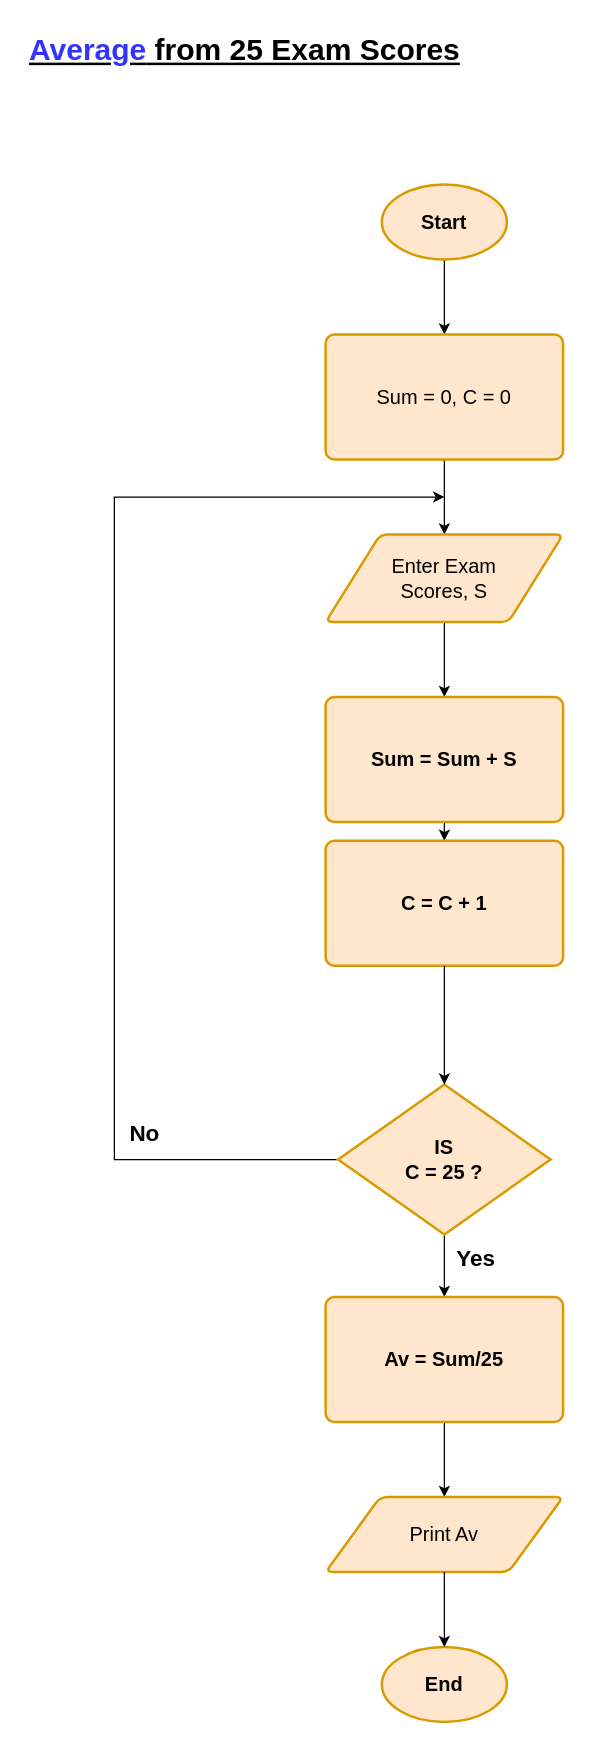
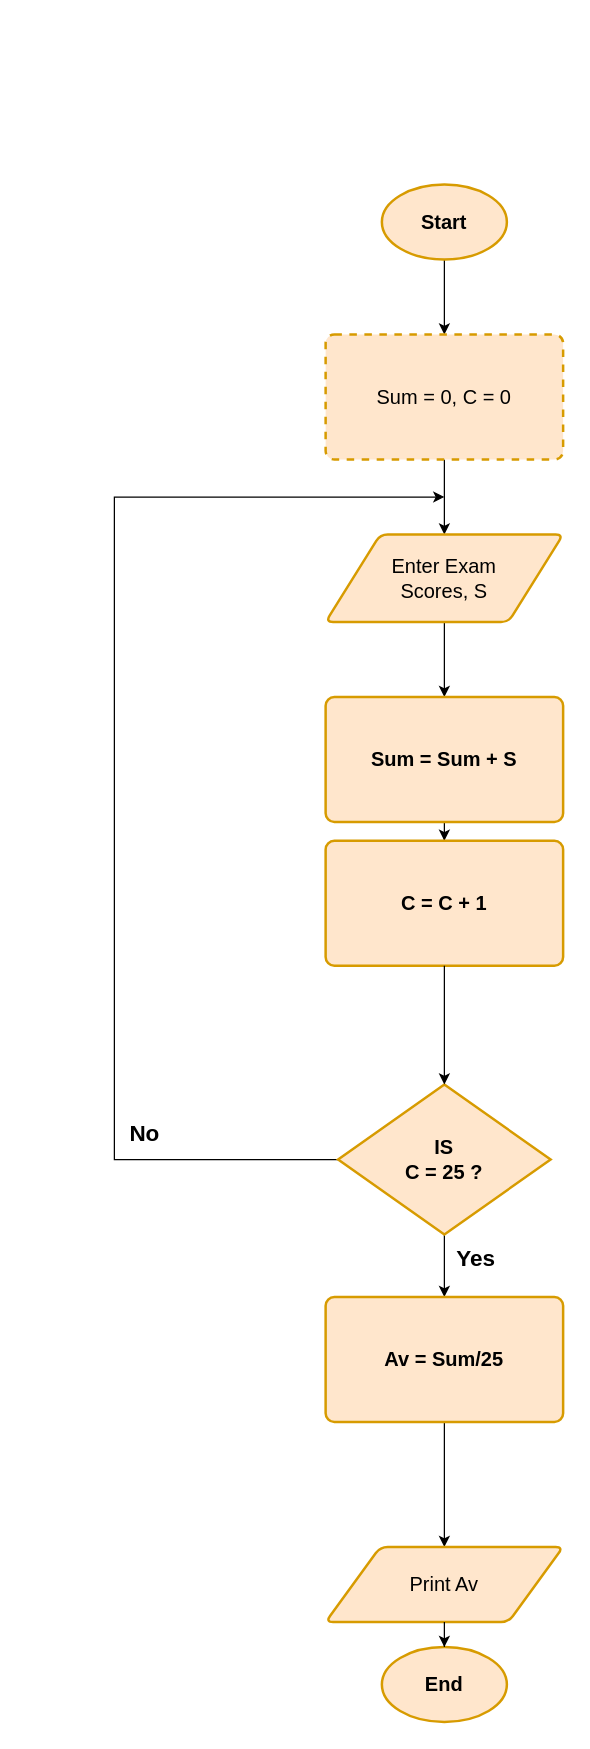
  <mxCell id="0" />
  <mxCell id="1" parent="0" />
  <mxCell id="2" style="edgeStyle=orthogonalEdgeStyle;rounded=0;orthogonalLoop=1;jettySize=auto;html=1;fontSize=16;" edge="1" parent="1" source="3" target="5"><mxGeometry relative="1" as="geometry" /></mxCell>
  <mxCell id="3" value="Start" style="strokeWidth=2;html=1;shape=mxgraph.flowchart.start_1;whiteSpace=wrap;fillColor=#ffe6cc;strokeColor=#d79b00;fontSize=16;fontStyle=1" vertex="1" parent="1"><mxGeometry x="305" y="147" width="100" height="60" as="geometry" /></mxCell>
  <mxCell id="4" style="edgeStyle=orthogonalEdgeStyle;rounded=0;orthogonalLoop=1;jettySize=auto;html=1;entryX=0.5;entryY=0;entryDx=0;entryDy=0;fontSize=16;" edge="1" parent="1" source="5" target="7"><mxGeometry relative="1" as="geometry" /></mxCell>
- <mxCell id="5" value="Sum = 0, C = 0" style="rounded=1;whiteSpace=wrap;html=1;absoluteArcSize=1;arcSize=14;strokeWidth=2;fillColor=#ffe6cc;strokeColor=#d79b00;fontSize=16;align=center;" vertex="1" parent="1"><mxGeometry x="260" y="267" width="190" height="100" as="geometry" /></mxCell>
+ <mxCell id="5" value="Sum = 0, C = 0" style="rounded=1;whiteSpace=wrap;html=1;absoluteArcSize=1;arcSize=14;strokeWidth=2;fillColor=#ffe6cc;strokeColor=#d79b00;fontSize=16;align=center;dashed=1;" vertex="1" parent="1"><mxGeometry x="260" y="267" width="190" height="100" as="geometry" /></mxCell>
  <mxCell id="6" style="edgeStyle=orthogonalEdgeStyle;rounded=0;orthogonalLoop=1;jettySize=auto;html=1;fontSize=16;" edge="1" parent="1" source="7" target="9"><mxGeometry relative="1" as="geometry" /></mxCell>
  <mxCell id="7" value="Enter Exam&lt;div&gt;Scores, S&lt;/div&gt;" style="shape=parallelogram;html=1;strokeWidth=2;perimeter=parallelogramPerimeter;whiteSpace=wrap;rounded=1;arcSize=12;size=0.23;fillColor=#ffe6cc;strokeColor=#d79b00;fontSize=16;" vertex="1" parent="1"><mxGeometry x="260" y="427" width="190" height="70" as="geometry" /></mxCell>
  <mxCell id="8" style="edgeStyle=orthogonalEdgeStyle;rounded=0;orthogonalLoop=1;jettySize=auto;html=1;entryX=0.5;entryY=0;entryDx=0;entryDy=0;fontSize=16;" edge="1" parent="1" source="9" target="10"><mxGeometry relative="1" as="geometry" /></mxCell>
  <mxCell id="9" value="Sum = Sum + S" style="rounded=1;whiteSpace=wrap;html=1;absoluteArcSize=1;arcSize=14;strokeWidth=2;fillColor=#ffe6cc;strokeColor=#d79b00;fontSize=16;fontStyle=1" vertex="1" parent="1"><mxGeometry x="260" y="557" width="190" height="100" as="geometry" /></mxCell>
  <mxCell id="10" value="C = C + 1" style="rounded=1;whiteSpace=wrap;html=1;absoluteArcSize=1;arcSize=14;strokeWidth=2;fillColor=#ffe6cc;strokeColor=#d79b00;fontSize=16;fontStyle=1" vertex="1" parent="1"><mxGeometry x="260" y="672" width="190" height="100" as="geometry" /></mxCell>
  <mxCell id="11" style="edgeStyle=orthogonalEdgeStyle;rounded=0;orthogonalLoop=1;jettySize=auto;html=1;entryX=0.5;entryY=0;entryDx=0;entryDy=0;fontSize=16;" edge="1" parent="1" source="13" target="15"><mxGeometry relative="1" as="geometry" /></mxCell>
  <mxCell id="12" style="edgeStyle=orthogonalEdgeStyle;rounded=0;orthogonalLoop=1;jettySize=auto;html=1;" edge="1" parent="1" source="13"><mxGeometry relative="1" as="geometry"><mxPoint x="355" y="397" as="targetPoint" /><Array as="points"><mxPoint x="91" y="927" /></Array></mxGeometry></mxCell>
  <mxCell id="13" value="IS&lt;div&gt;C = 25 ?&lt;/div&gt;" style="strokeWidth=2;html=1;shape=mxgraph.flowchart.decision;whiteSpace=wrap;fillColor=#ffe6cc;strokeColor=#d79b00;fontSize=16;fontStyle=1" vertex="1" parent="1"><mxGeometry x="270" y="867" width="170" height="120" as="geometry" /></mxCell>
  <mxCell id="14" style="edgeStyle=orthogonalEdgeStyle;rounded=0;orthogonalLoop=1;jettySize=auto;html=1;entryX=0.5;entryY=0;entryDx=0;entryDy=0;fontSize=16;" edge="1" parent="1" source="15" target="16"><mxGeometry relative="1" as="geometry" /></mxCell>
  <mxCell id="15" value="Av = Sum/25" style="rounded=1;whiteSpace=wrap;html=1;absoluteArcSize=1;arcSize=14;strokeWidth=2;fillColor=#ffe6cc;strokeColor=#d79b00;fontSize=16;fontStyle=1" vertex="1" parent="1"><mxGeometry x="260" y="1037" width="190" height="100" as="geometry" /></mxCell>
- <mxCell id="16" value="Print Av" style="shape=parallelogram;html=1;strokeWidth=2;perimeter=parallelogramPerimeter;whiteSpace=wrap;rounded=1;arcSize=12;size=0.23;fillColor=#ffe6cc;strokeColor=#d79b00;fontSize=16;" vertex="1" parent="1"><mxGeometry x="260" y="1197" width="190" height="60" as="geometry" /></mxCell>
+ <mxCell id="16" value="Print Av" style="shape=parallelogram;html=1;strokeWidth=2;perimeter=parallelogramPerimeter;whiteSpace=wrap;rounded=1;arcSize=12;size=0.23;fillColor=#ffe6cc;strokeColor=#d79b00;fontSize=16;" vertex="1" parent="1"><mxGeometry x="260" y="1237" width="190" height="60" as="geometry" /></mxCell>
  <mxCell id="17" value="End" style="strokeWidth=2;html=1;shape=mxgraph.flowchart.start_1;whiteSpace=wrap;fillColor=#ffe6cc;strokeColor=#d79b00;fontSize=16;fontStyle=1" vertex="1" parent="1"><mxGeometry x="305" y="1317" width="100" height="60" as="geometry" /></mxCell>
  <mxCell id="18" style="edgeStyle=orthogonalEdgeStyle;rounded=0;orthogonalLoop=1;jettySize=auto;html=1;entryX=0.5;entryY=0;entryDx=0;entryDy=0;entryPerimeter=0;fontSize=16;" edge="1" parent="1" source="10" target="13"><mxGeometry relative="1" as="geometry" /></mxCell>
  <mxCell id="19" style="edgeStyle=orthogonalEdgeStyle;rounded=0;orthogonalLoop=1;jettySize=auto;html=1;entryX=0.5;entryY=0;entryDx=0;entryDy=0;entryPerimeter=0;fontSize=16;" edge="1" parent="1" source="16" target="17"><mxGeometry relative="1" as="geometry" /></mxCell>
  <mxCell id="20" value="No" style="text;html=1;align=center;verticalAlign=middle;resizable=0;points=[];autosize=1;strokeColor=none;fillColor=none;fontSize=18;fontStyle=1" vertex="1" parent="1"><mxGeometry x="90" y="887" width="50" height="40" as="geometry" /></mxCell>
  <mxCell id="21" value="Yes" style="text;html=1;align=center;verticalAlign=middle;resizable=0;points=[];autosize=1;strokeColor=none;fillColor=none;fontSize=18;fontStyle=1" vertex="1" parent="1"><mxGeometry x="355" y="987" width="50" height="40" as="geometry" /></mxCell>
- <mxCell id="22" value="&lt;font style=&quot;color: rgb(51, 51, 255);&quot;&gt;Average&lt;/font&gt; from 25 Exam Scores" style="text;html=1;align=center;verticalAlign=middle;resizable=0;points=[];autosize=1;strokeColor=none;fillColor=none;fontSize=24;fontStyle=5" vertex="1" parent="1"><mxGeometry x="20" y="20" width="350" height="40" as="geometry" /></mxCell>
